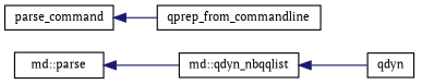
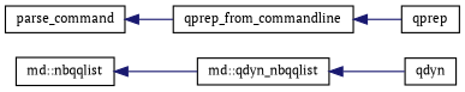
  digraph {
    fontname="PT Serif"
    rankdir=LR
    node [color=black fillcolor=white fontname="PT Serif" fontsize=10 shape=record style=filled]
    edge [color=midnightblue dir=back fontname="PT Serif" fontsize=10 labelfontname=Helvetica labelfontsize=10 style=solid]
-   n1 [height=0.2 label="md::parse" width=0.4]
+   n1 [height=0.2 label="md::nbqqlist" width=0.4]
    n2 [height=0.2 label="md::qdyn_nbqqlist" width=0.4]
    n3 [height=0.2 label=parse_command width=0.4]
    n4 [height=0.2 label=qprep_from_commandline width=0.4]
    n5 [height=0.2 label=qdyn width=0.4]
+   n6 [height=0.2 label=qprep width=0.4]
    n1 -> n2
    n2 -> n5
    n3 -> n4
+   n4 -> n6
  }
